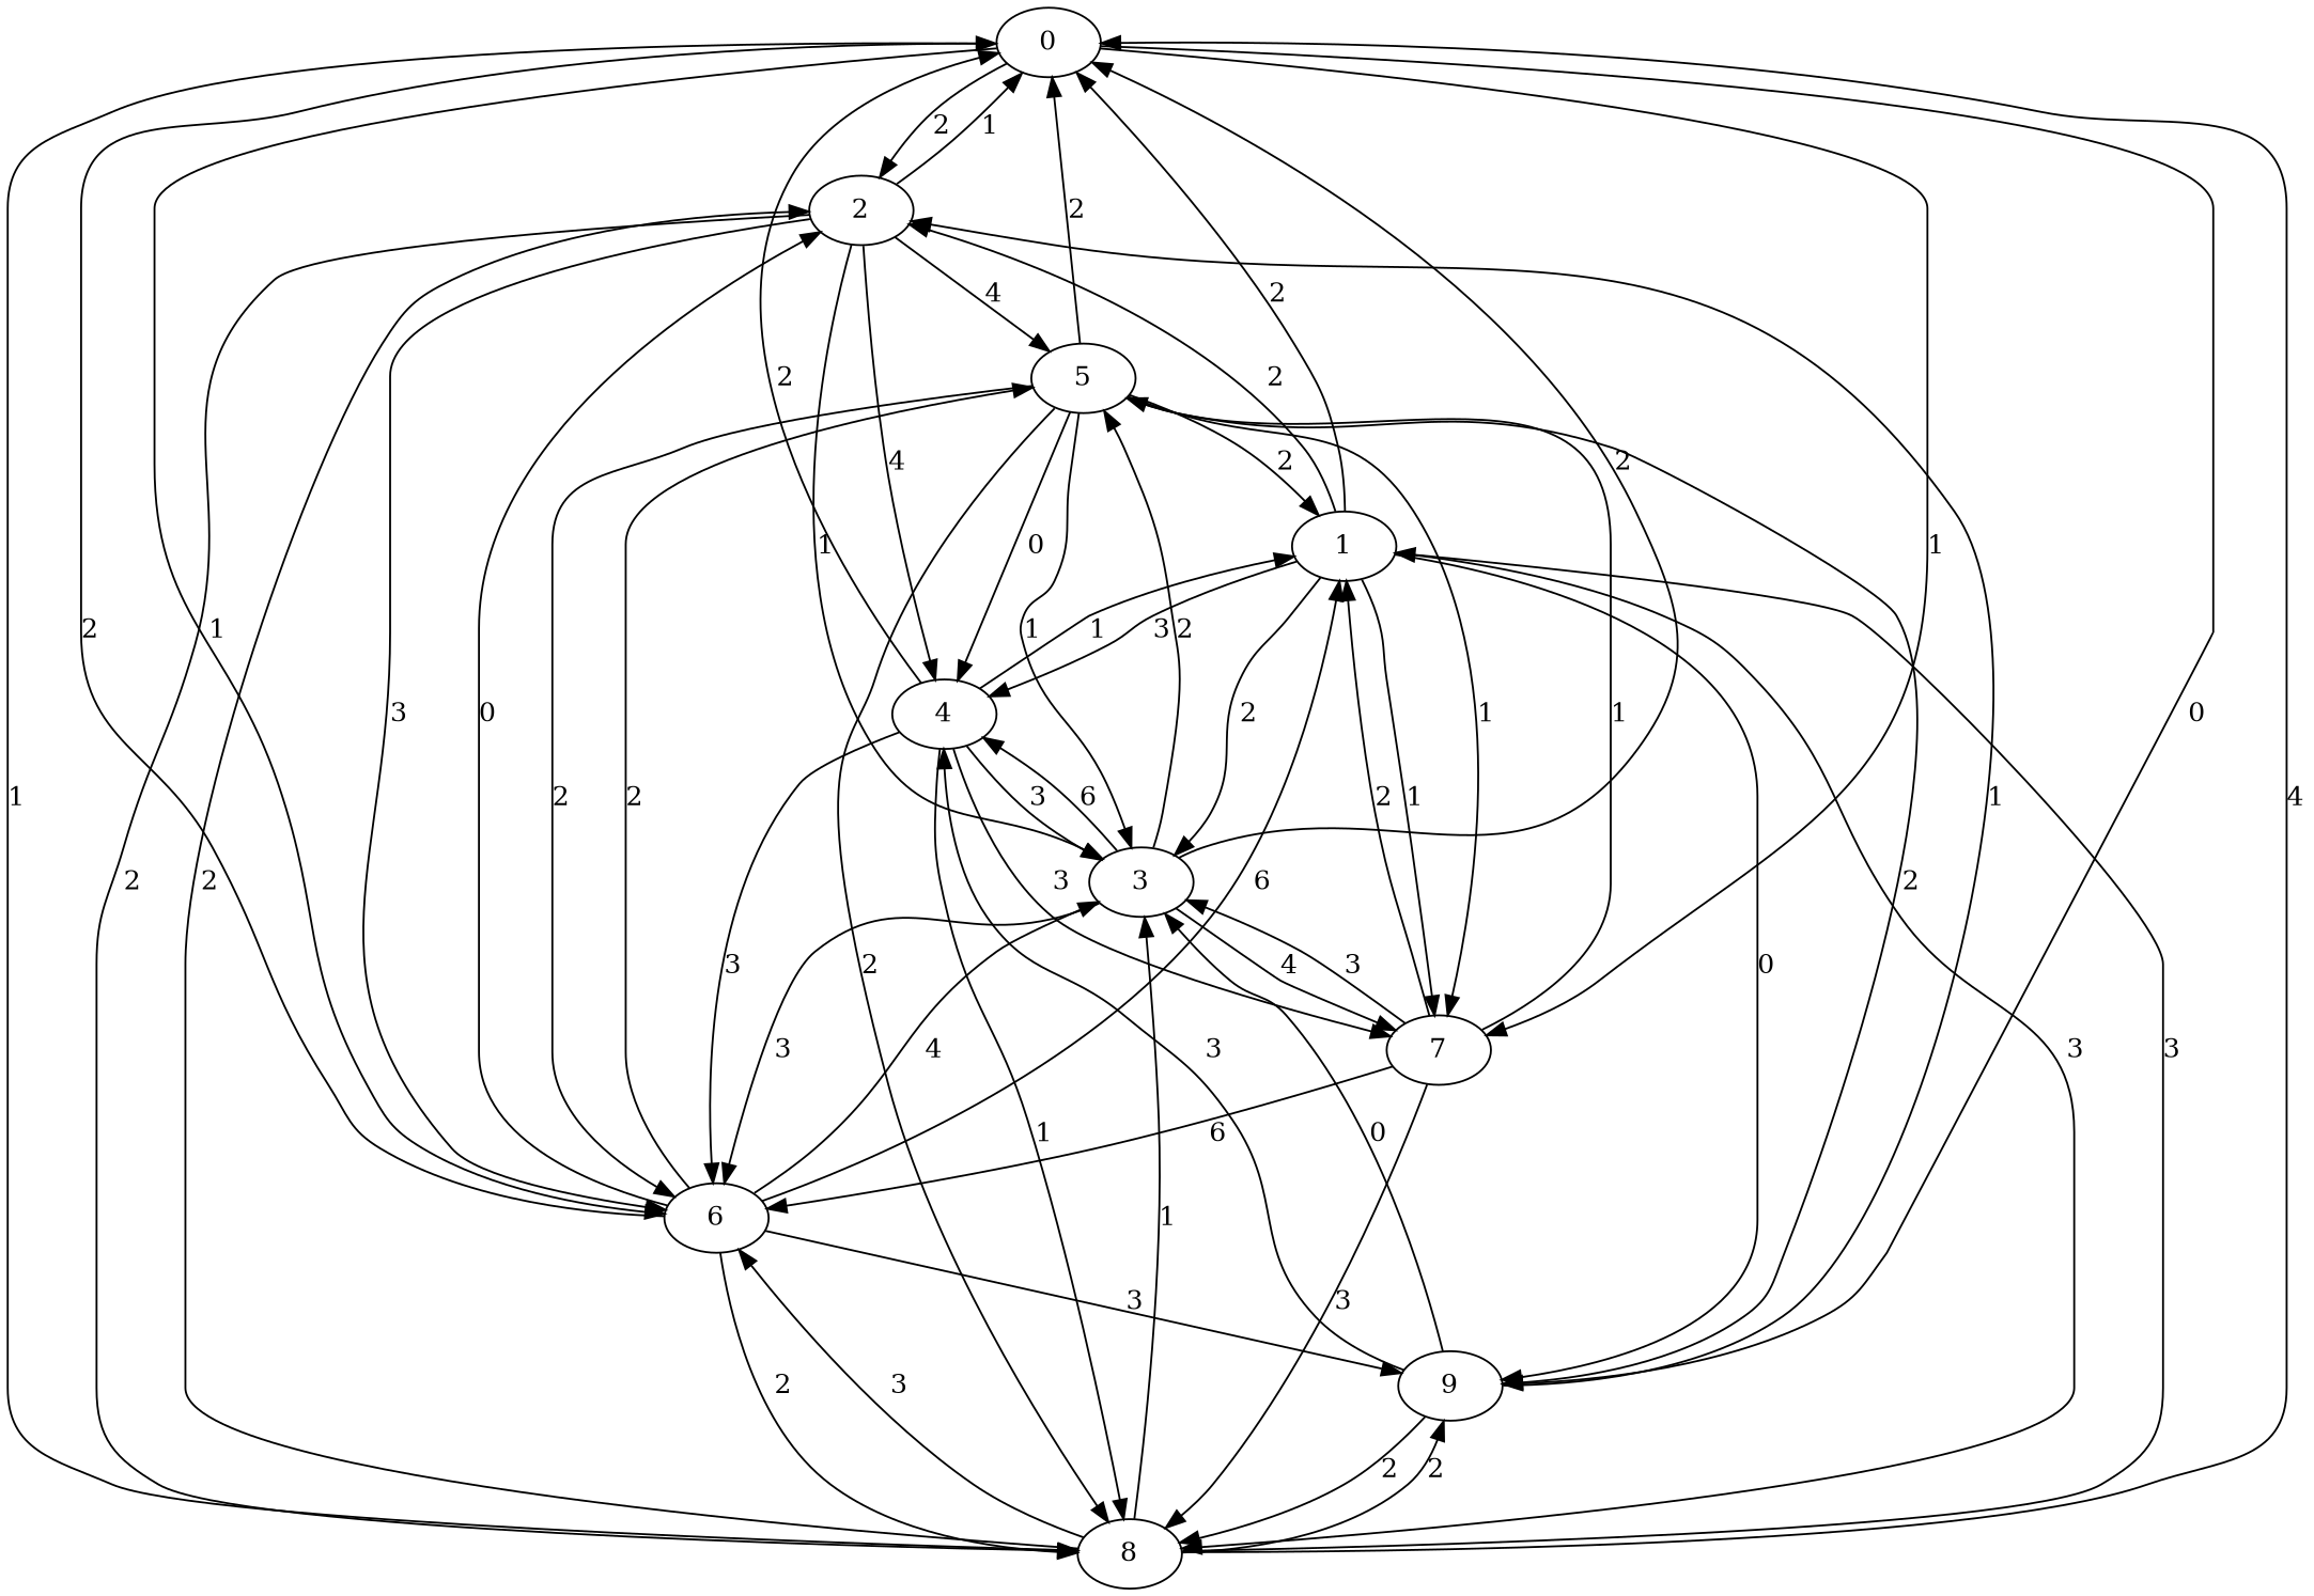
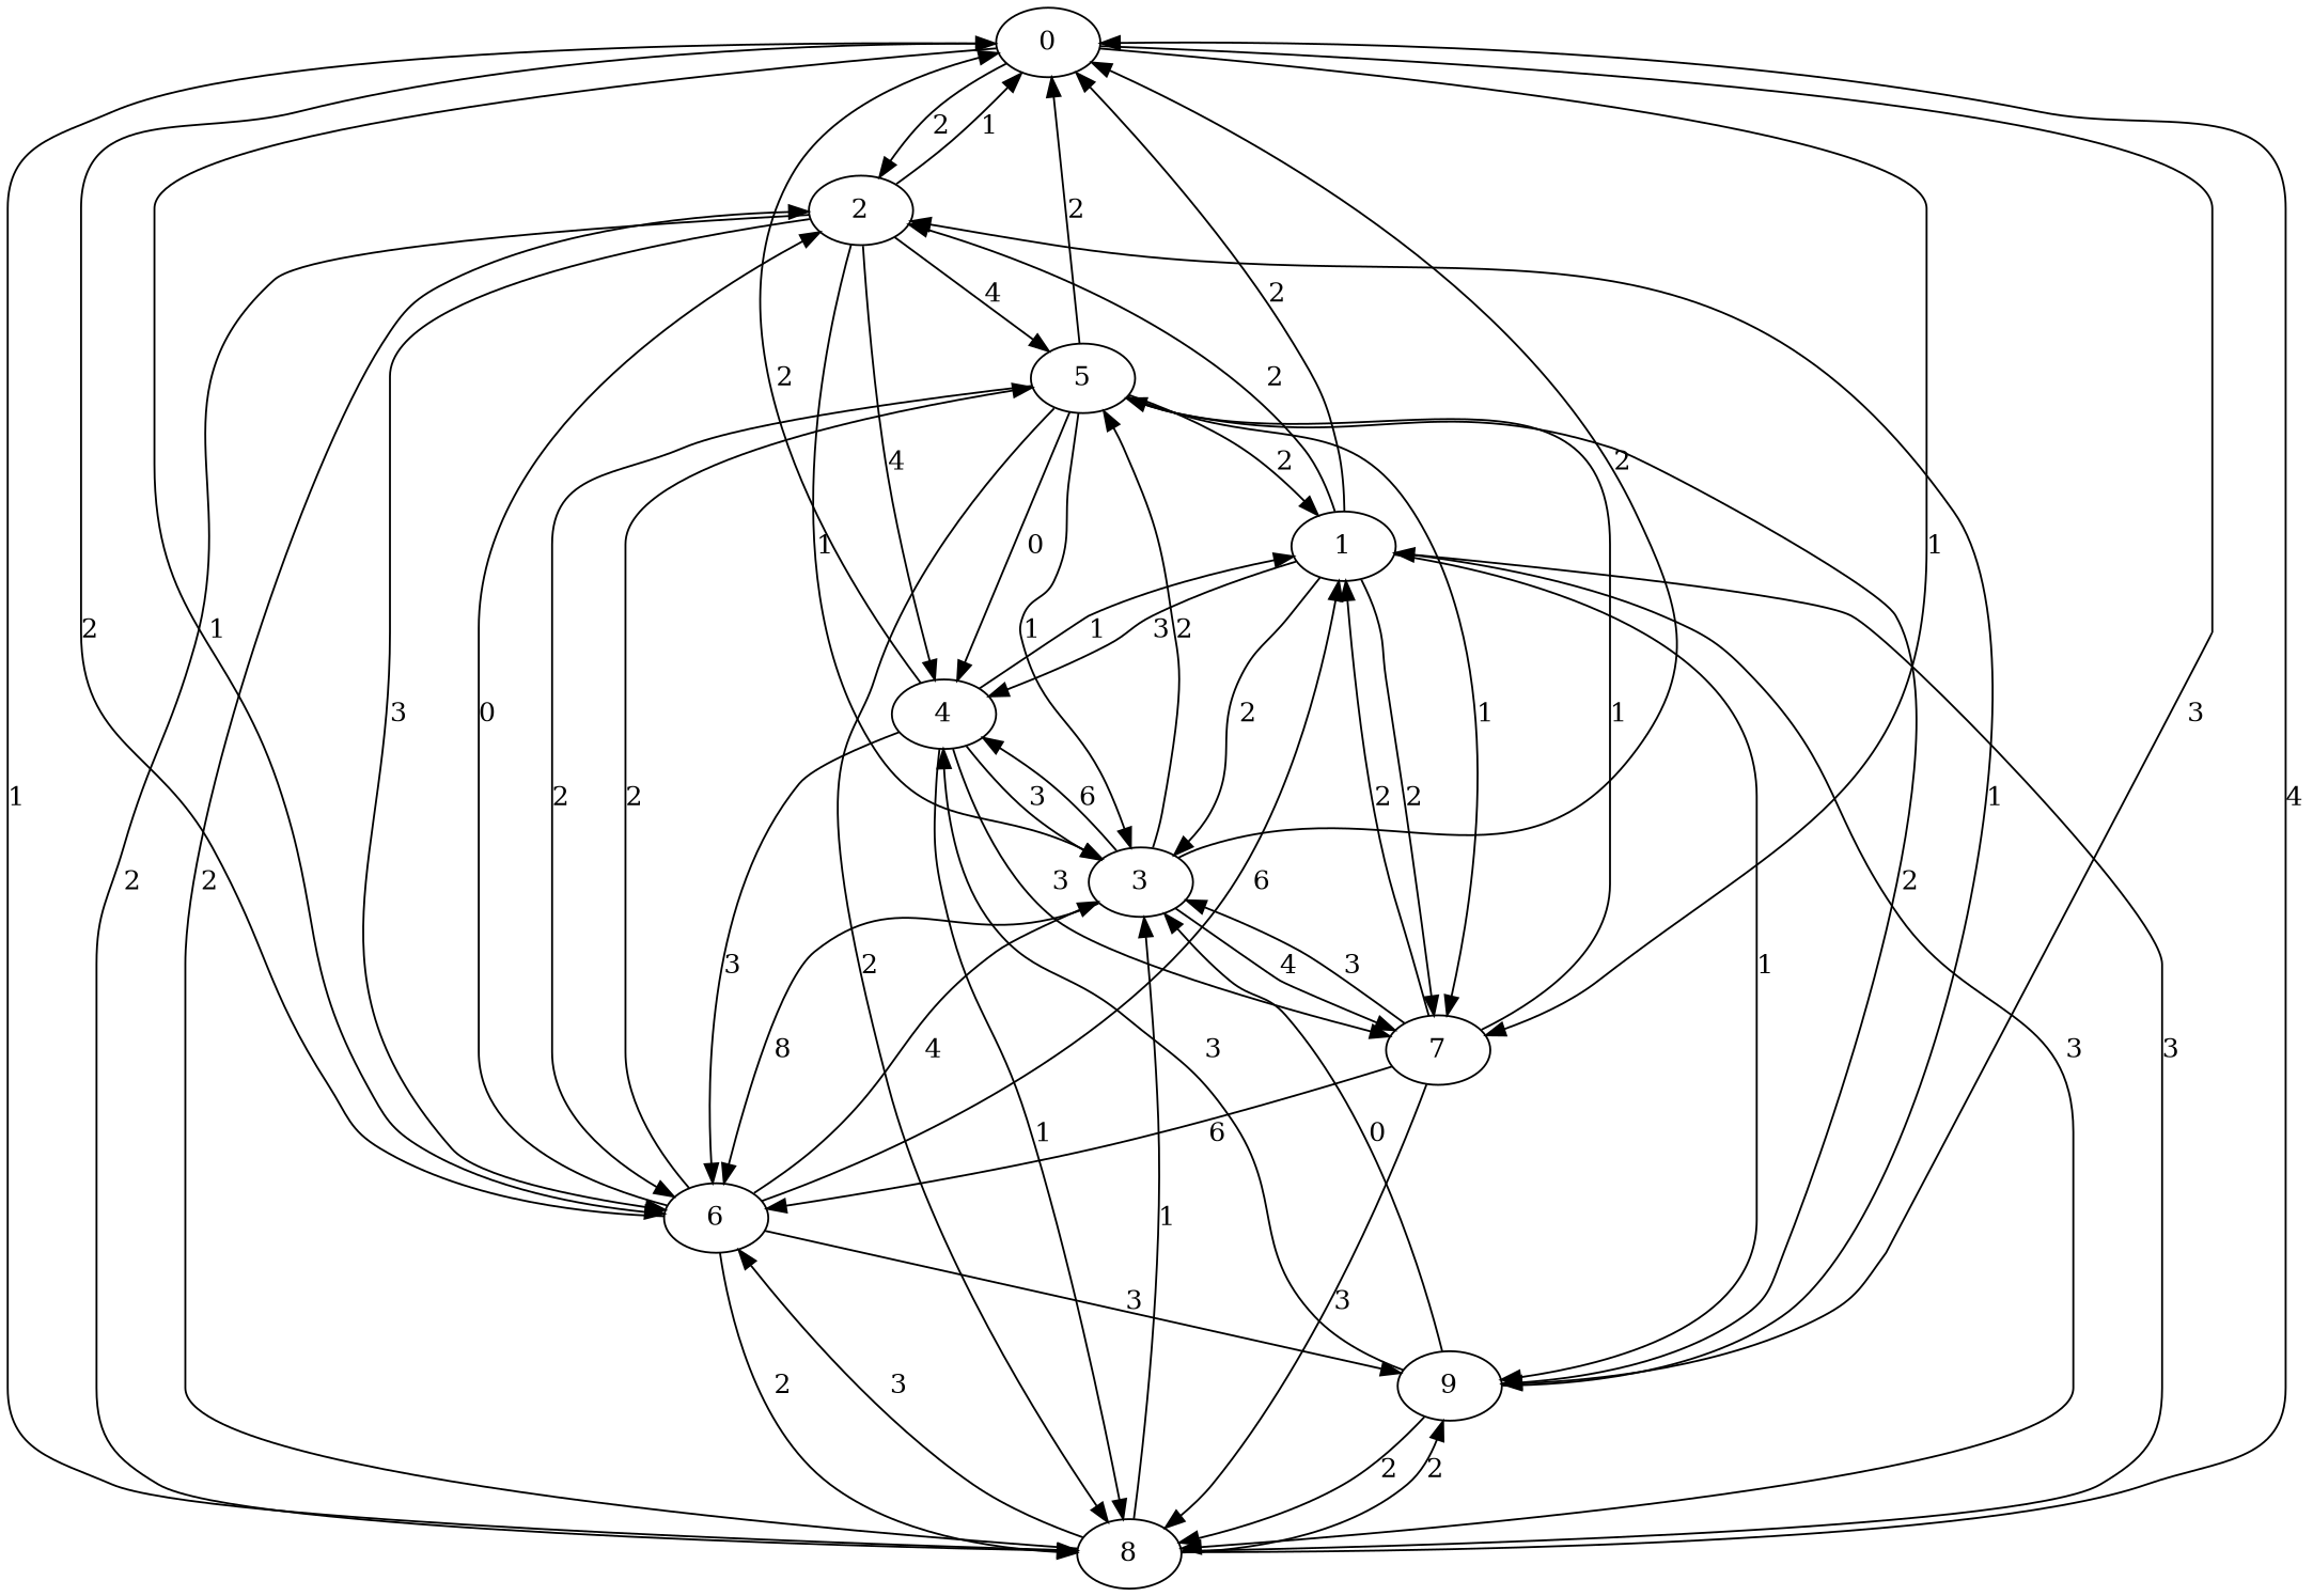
  strict digraph {
    0
    2
    6
    7
    8
    9
    3
    4
    5
    1
    0 -> 2 [label=2]
    0 -> 6 [label=1]
    0 -> 7 [label=1]
    0 -> 8 [label=1]
-   0 -> 9 [label=0]
+   0 -> 9 [label=3]
    2 -> 0 [label=1]
    2 -> 6 [label=3]
    2 -> 8 [label=2]
    2 -> 3 [label=1]
    2 -> 4 [label=4]
    2 -> 5 [label=4]
    6 -> 0 [label=2]
    6 -> 2 [label=0]
    6 -> 8 [label=2]
    6 -> 9 [label=3]
    6 -> 3 [label=4]
    6 -> 5 [label=2]
    6 -> 1 [label=6]
    7 -> 6 [label=6]
    7 -> 8 [label=3]
    7 -> 3 [label=3]
    7 -> 5 [label=1]
    7 -> 1 [label=2]
    8 -> 0 [label=4]
    8 -> 2 [label=2]
    8 -> 6 [label=3]
    8 -> 9 [label=2]
    8 -> 3 [label=1]
    8 -> 1 [label=3]
    9 -> 2 [label=1]
    9 -> 8 [label=2]
    9 -> 3 [label=0]
    9 -> 4 [label=3]
    3 -> 0 [label=2]
-   3 -> 6 [label=3]
+   3 -> 6 [label=8]
    3 -> 7 [label=4]
    3 -> 4 [label=6]
    3 -> 5 [label=2]
    4 -> 0 [label=2]
    4 -> 6 [label=3]
    4 -> 7 [label=3]
    4 -> 8 [label=1]
    4 -> 3 [label=3]
    4 -> 1 [label=1]
    5 -> 0 [label=2]
    5 -> 6 [label=2]
    5 -> 7 [label=1]
    5 -> 8 [label=2]
    5 -> 9 [label=2]
    5 -> 3 [label=1]
    5 -> 4 [label=0]
    5 -> 1 [label=2]
    1 -> 0 [label=2]
    1 -> 2 [label=2]
-   1 -> 7 [label=1]
+   1 -> 7 [label=2]
    1 -> 8 [label=3]
-   1 -> 9 [label=0]
+   1 -> 9 [label=1]
    1 -> 3 [label=2]
    1 -> 4 [label=3]
  }
